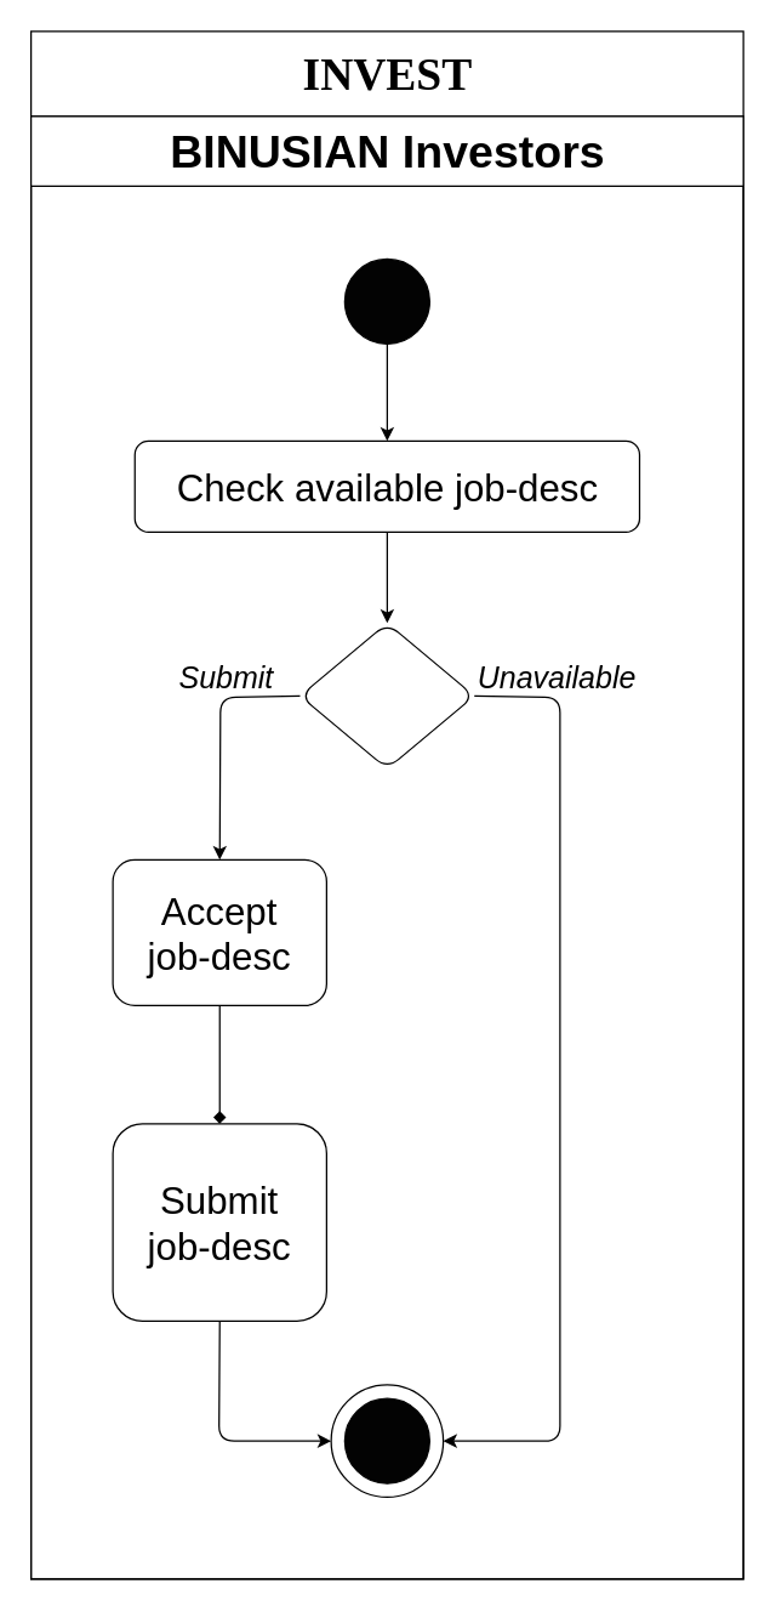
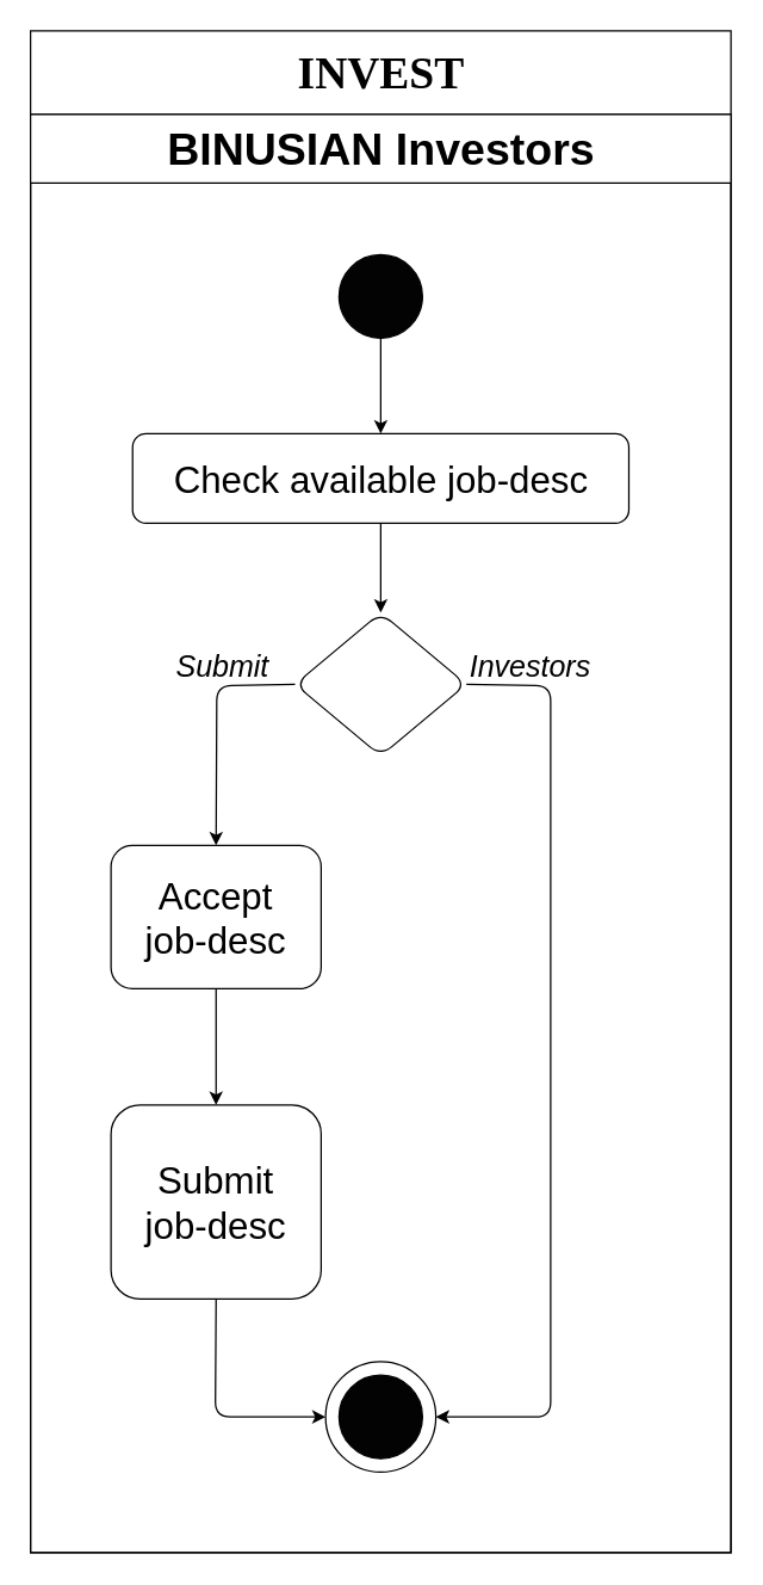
  <mxCell id="0" />
  <mxCell id="1" parent="0" />
  <mxCell id="2" value="&lt;font style=&quot;font-size: 30px&quot;&gt;INVEST&lt;/font&gt;" style="swimlane;html=1;childLayout=stackLayout;startSize=56;rounded=0;shadow=0;comic=0;labelBackgroundColor=none;strokeColor=#000000;strokeWidth=1;fillColor=#ffffff;fontFamily=Verdana;fontSize=12;fontColor=#000000;align=center;" parent="1" vertex="1"><mxGeometry x="20" y="20" width="470" height="1020" as="geometry" /></mxCell>
  <mxCell id="3" style="edgeStyle=orthogonalEdgeStyle;rounded=0;html=1;entryX=0.5;entryY=0;labelBackgroundColor=none;startArrow=none;startFill=0;startSize=5;endArrow=classicThin;endFill=1;endSize=5;jettySize=auto;orthogonalLoop=1;strokeColor=#000000;strokeWidth=1;fontFamily=Verdana;fontSize=12;fontColor=#000000;" parent="2" edge="1"><mxGeometry relative="1" as="geometry"><Array as="points"><mxPoint x="354" y="145" /></Array><mxPoint x="354" y="180" as="targetPoint" /></mxGeometry></mxCell>
  <mxCell id="4" style="edgeStyle=orthogonalEdgeStyle;rounded=0;html=1;exitX=0.75;exitY=1;labelBackgroundColor=none;startArrow=none;startFill=0;startSize=5;endArrow=classicThin;endFill=1;endSize=5;jettySize=auto;orthogonalLoop=1;strokeColor=#000000;strokeWidth=1;fontFamily=Verdana;fontSize=12;fontColor=#000000;" parent="2" edge="1"><mxGeometry relative="1" as="geometry"><Array as="points"><mxPoint x="390" y="210" /><mxPoint x="595" y="210" /></Array><mxPoint x="390" y="190" as="sourcePoint" /></mxGeometry></mxCell>
  <mxCell id="5" style="edgeStyle=orthogonalEdgeStyle;rounded=0;html=1;entryX=0.75;entryY=0;labelBackgroundColor=none;startArrow=none;startFill=0;startSize=5;endArrow=classicThin;endFill=1;endSize=5;jettySize=auto;orthogonalLoop=1;strokeColor=#000000;strokeWidth=1;fontFamily=Verdana;fontSize=12;fontColor=#000000;" parent="2" edge="1"><mxGeometry relative="1" as="geometry"><mxPoint x="400" y="430" as="targetPoint" /></mxGeometry></mxCell>
  <mxCell id="6" style="edgeStyle=none;rounded=0;html=1;labelBackgroundColor=none;startArrow=none;startFill=0;startSize=5;endArrow=classicThin;endFill=1;endSize=5;jettySize=auto;orthogonalLoop=1;strokeColor=#000000;strokeWidth=1;fontFamily=Verdana;fontSize=12;fontColor=#000000;" parent="2" edge="1"><mxGeometry relative="1" as="geometry"><mxPoint x="435" y="628.043" as="sourcePoint" /></mxGeometry></mxCell>
  <mxCell id="7" style="edgeStyle=none;rounded=0;html=1;dashed=1;labelBackgroundColor=none;startArrow=none;startFill=0;startSize=5;endArrow=oval;endFill=0;endSize=5;jettySize=auto;orthogonalLoop=1;strokeColor=#000000;strokeWidth=1;fontFamily=Verdana;fontSize=12;fontColor=#000000;" parent="2" edge="1"><mxGeometry relative="1" as="geometry"><mxPoint x="395" y="678.667" as="sourcePoint" /></mxGeometry></mxCell>
  <mxCell id="8" value="&lt;font style=&quot;font-size: 30px&quot;&gt;BINUSIAN Investors&lt;/font&gt;" style="swimlane;html=1;startSize=46;" parent="2" vertex="1"><mxGeometry y="56" width="470" height="964" as="geometry" /></mxCell>
  <mxCell id="9" value="" style="ellipse;whiteSpace=wrap;html=1;aspect=fixed;fillColor=#030303;" vertex="1" parent="8"><mxGeometry x="207" y="94" width="56" height="56" as="geometry" /></mxCell>
  <mxCell id="10" value="&lt;font style=&quot;font-size: 25px&quot;&gt;Check available job-desc&lt;/font&gt;" style="rounded=1;whiteSpace=wrap;html=1;fillColor=none;" vertex="1" parent="8"><mxGeometry x="68.5" y="214" width="333" height="60" as="geometry" /></mxCell>
  <mxCell id="11" value="&lt;font style=&quot;font-size: 25px&quot;&gt;Accept&lt;br&gt;job-desc&lt;/font&gt;" style="rounded=1;whiteSpace=wrap;html=1;fillColor=none;" vertex="1" parent="8"><mxGeometry x="54" y="490" width="141" height="96" as="geometry" /></mxCell>
  <mxCell id="12" value="" style="rhombus;whiteSpace=wrap;html=1;fillColor=none;rounded=1;" vertex="1" parent="8"><mxGeometry x="177.5" y="334" width="115" height="96" as="geometry" /></mxCell>
  <mxCell id="13" value="" style="endArrow=classic;html=1;exitX=0;exitY=0.5;exitDx=0;exitDy=0;entryX=0.5;entryY=0;entryDx=0;entryDy=0;" edge="1" parent="8" source="12" target="11"><mxGeometry width="50" height="50" relative="1" as="geometry"><mxPoint x="80" y="404" as="sourcePoint" /><mxPoint x="130" y="354" as="targetPoint" /><Array as="points"><mxPoint x="125" y="383" /></Array></mxGeometry></mxCell>
  <mxCell id="14" value="" style="endArrow=classic;html=1;exitX=0.5;exitY=1;exitDx=0;exitDy=0;entryX=0.5;entryY=0;entryDx=0;entryDy=0;" edge="1" parent="8" source="9" target="10"><mxGeometry width="50" height="50" relative="1" as="geometry"><mxPoint x="330" y="164" as="sourcePoint" /><mxPoint x="380" y="114" as="targetPoint" /></mxGeometry></mxCell>
  <mxCell id="15" value="" style="endArrow=classic;html=1;entryX=0.5;entryY=0;entryDx=0;entryDy=0;exitX=0.5;exitY=1;exitDx=0;exitDy=0;" edge="1" parent="8" source="10" target="12"><mxGeometry width="50" height="50" relative="1" as="geometry"><mxPoint x="120" y="364" as="sourcePoint" /><mxPoint x="170" y="314" as="targetPoint" /></mxGeometry></mxCell>
  <mxCell id="16" value="&lt;i&gt;&lt;font style=&quot;font-size: 20px&quot;&gt;Submit&lt;/font&gt;&lt;/i&gt;" style="text;html=1;resizable=0;points=[];autosize=1;align=left;verticalAlign=top;spacingTop=-4;" vertex="1" parent="8"><mxGeometry x="96" y="355" width="100" height="20" as="geometry" /></mxCell>
  <mxCell id="17" value="&lt;font style=&quot;font-size: 25px&quot;&gt;Submit&lt;br&gt;job-desc&lt;/font&gt;" style="rounded=1;whiteSpace=wrap;html=1;fillColor=none;" vertex="1" parent="8"><mxGeometry x="54" y="664" width="141" height="130" as="geometry" /></mxCell>
- <mxCell id="18" value="" style="endArrow=diamond;html=1;exitX=0.5;exitY=1;exitDx=0;exitDy=0;entryX=0.5;entryY=0;entryDx=0;entryDy=0;" edge="1" parent="8" source="11" target="17"><mxGeometry width="50" height="50" relative="1" as="geometry"><mxPoint x="289" y="624" as="sourcePoint" /><mxPoint x="339" y="574" as="targetPoint" /></mxGeometry></mxCell>
+ <mxCell id="18" value="" style="endArrow=classic;html=1;exitX=0.5;exitY=1;exitDx=0;exitDy=0;entryX=0.5;entryY=0;entryDx=0;entryDy=0;" edge="1" parent="8" source="11" target="17"><mxGeometry width="50" height="50" relative="1" as="geometry"><mxPoint x="289" y="624" as="sourcePoint" /><mxPoint x="339" y="574" as="targetPoint" /></mxGeometry></mxCell>
  <mxCell id="19" value="" style="group" vertex="1" connectable="0" parent="8"><mxGeometry x="207" y="845" width="56" height="56" as="geometry" /></mxCell>
  <mxCell id="20" value="" style="ellipse;whiteSpace=wrap;html=1;aspect=fixed;fillColor=#030303;" vertex="1" parent="19"><mxGeometry width="56" height="56" as="geometry" /></mxCell>
- <mxCell id="21" value="&lt;i&gt;&lt;font style=&quot;font-size: 20px&quot;&gt;Unavailable&lt;/font&gt;&lt;/i&gt;" style="text;html=1;resizable=0;points=[];autosize=1;align=left;verticalAlign=top;spacingTop=-4;" vertex="1" parent="8"><mxGeometry x="292.5" y="355" width="120" height="20" as="geometry" /></mxCell>
+ <mxCell id="21" value="&lt;i&gt;&lt;font style=&quot;font-size: 20px&quot;&gt;Investors&lt;/font&gt;&lt;/i&gt;" style="text;html=1;resizable=0;points=[];autosize=1;align=left;verticalAlign=top;spacingTop=-4;" vertex="1" parent="8"><mxGeometry x="292.5" y="355" width="120" height="20" as="geometry" /></mxCell>
  <mxCell id="22" value="" style="ellipse;whiteSpace=wrap;html=1;aspect=fixed;fillColor=none;" vertex="1" parent="8"><mxGeometry x="198" y="836" width="74" height="74" as="geometry" /></mxCell>
  <mxCell id="23" value="" style="endArrow=classic;html=1;exitX=1;exitY=0.5;exitDx=0;exitDy=0;entryX=1;entryY=0.5;entryDx=0;entryDy=0;" edge="1" parent="8" source="12" target="22"><mxGeometry width="50" height="50" relative="1" as="geometry"><mxPoint x="289" y="504" as="sourcePoint" /><mxPoint x="339" y="454" as="targetPoint" /><Array as="points"><mxPoint x="349" y="383" /><mxPoint x="349" y="873" /></Array></mxGeometry></mxCell>
  <mxCell id="24" value="" style="endArrow=classic;html=1;entryX=0;entryY=0.5;entryDx=0;entryDy=0;exitX=0.5;exitY=1;exitDx=0;exitDy=0;" edge="1" parent="8" source="17" target="22"><mxGeometry width="50" height="50" relative="1" as="geometry"><mxPoint x="119" y="864" as="sourcePoint" /><mxPoint x="169" y="814" as="targetPoint" /><Array as="points"><mxPoint x="124" y="873" /></Array></mxGeometry></mxCell>
